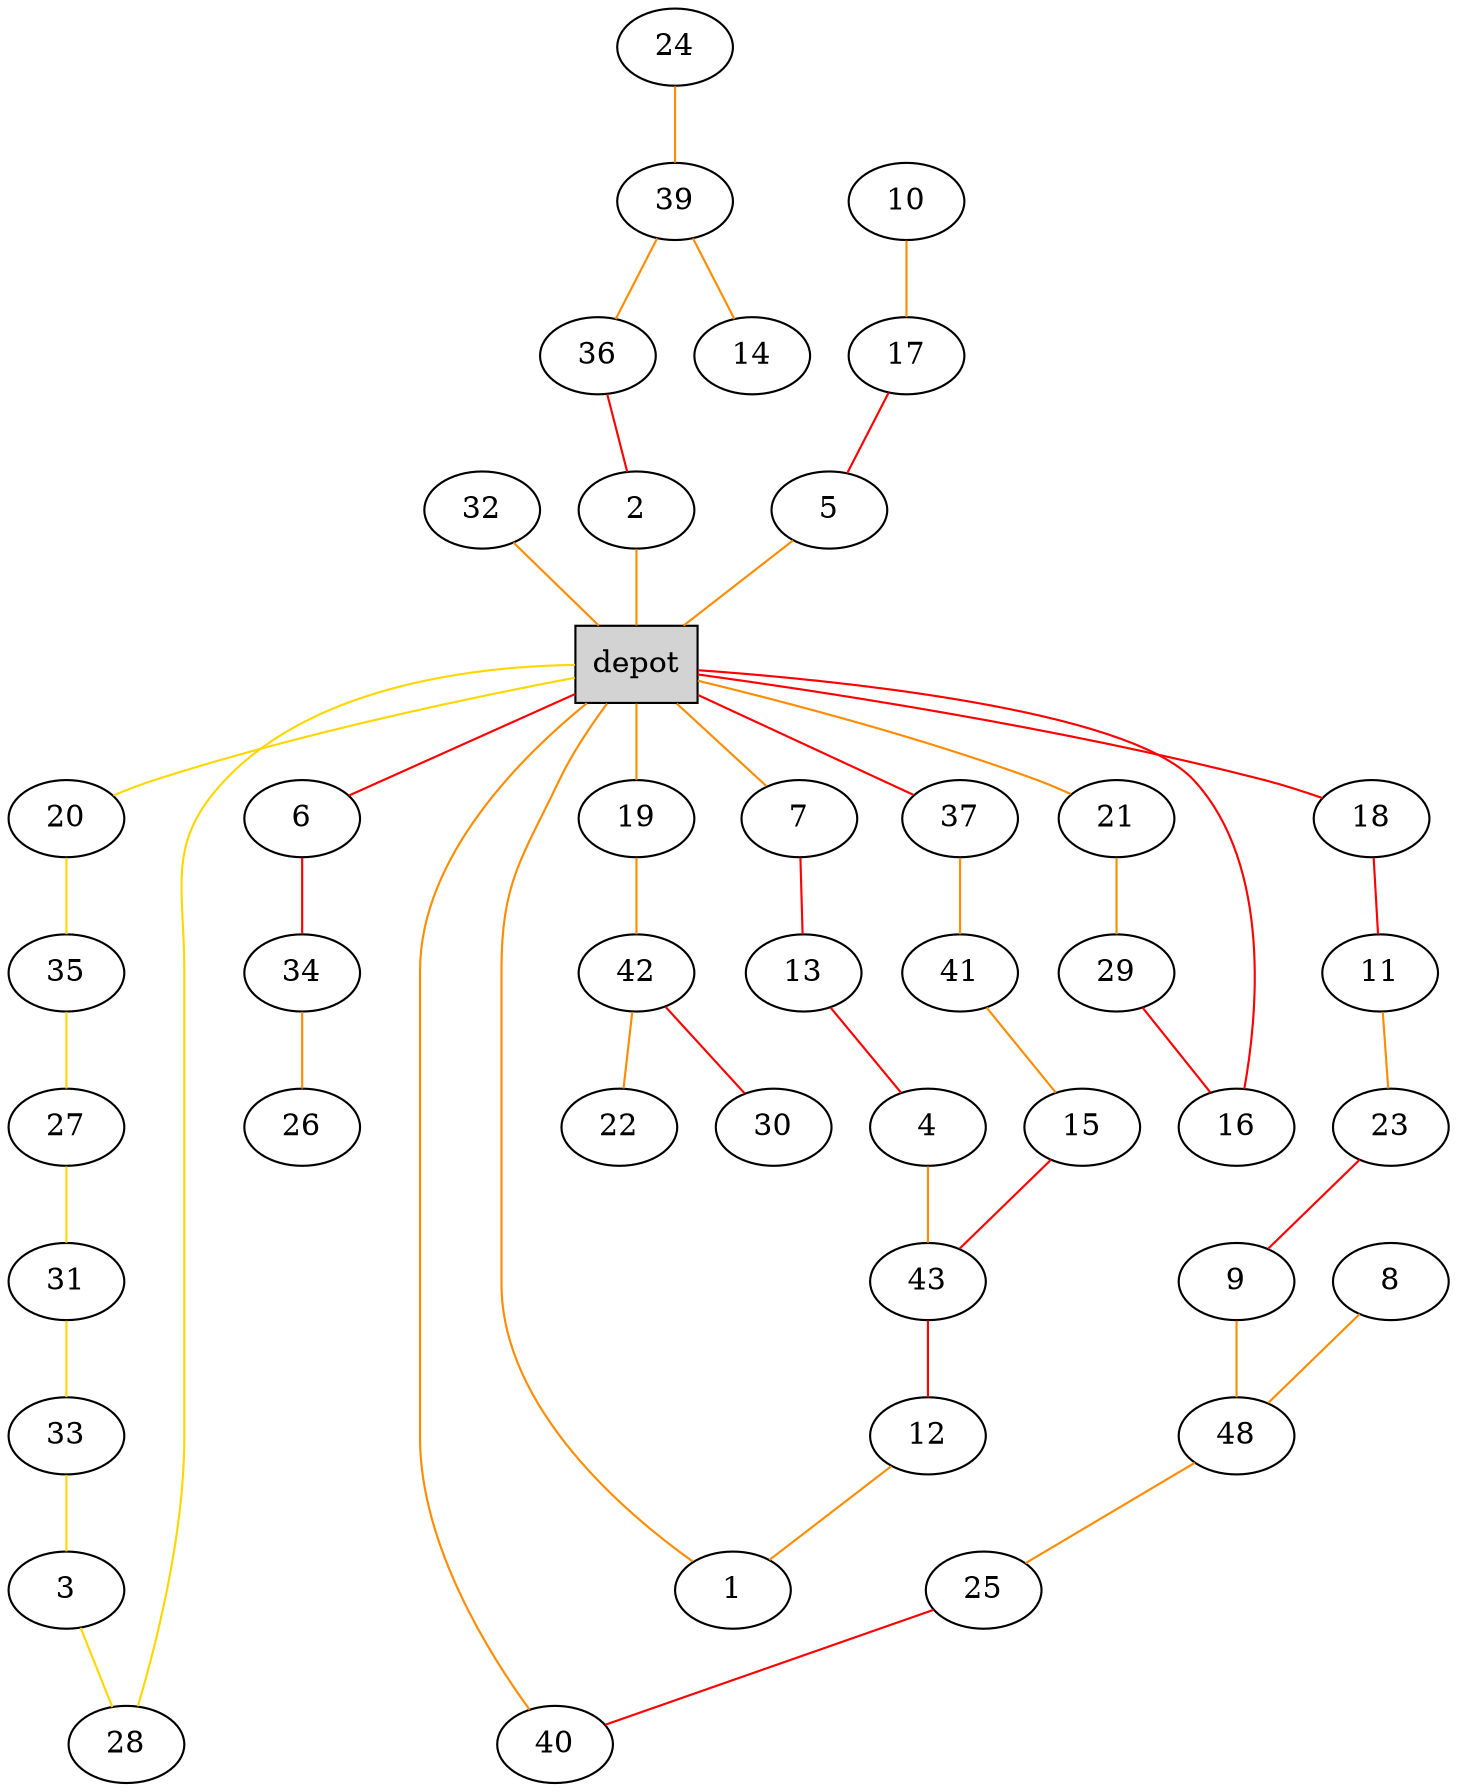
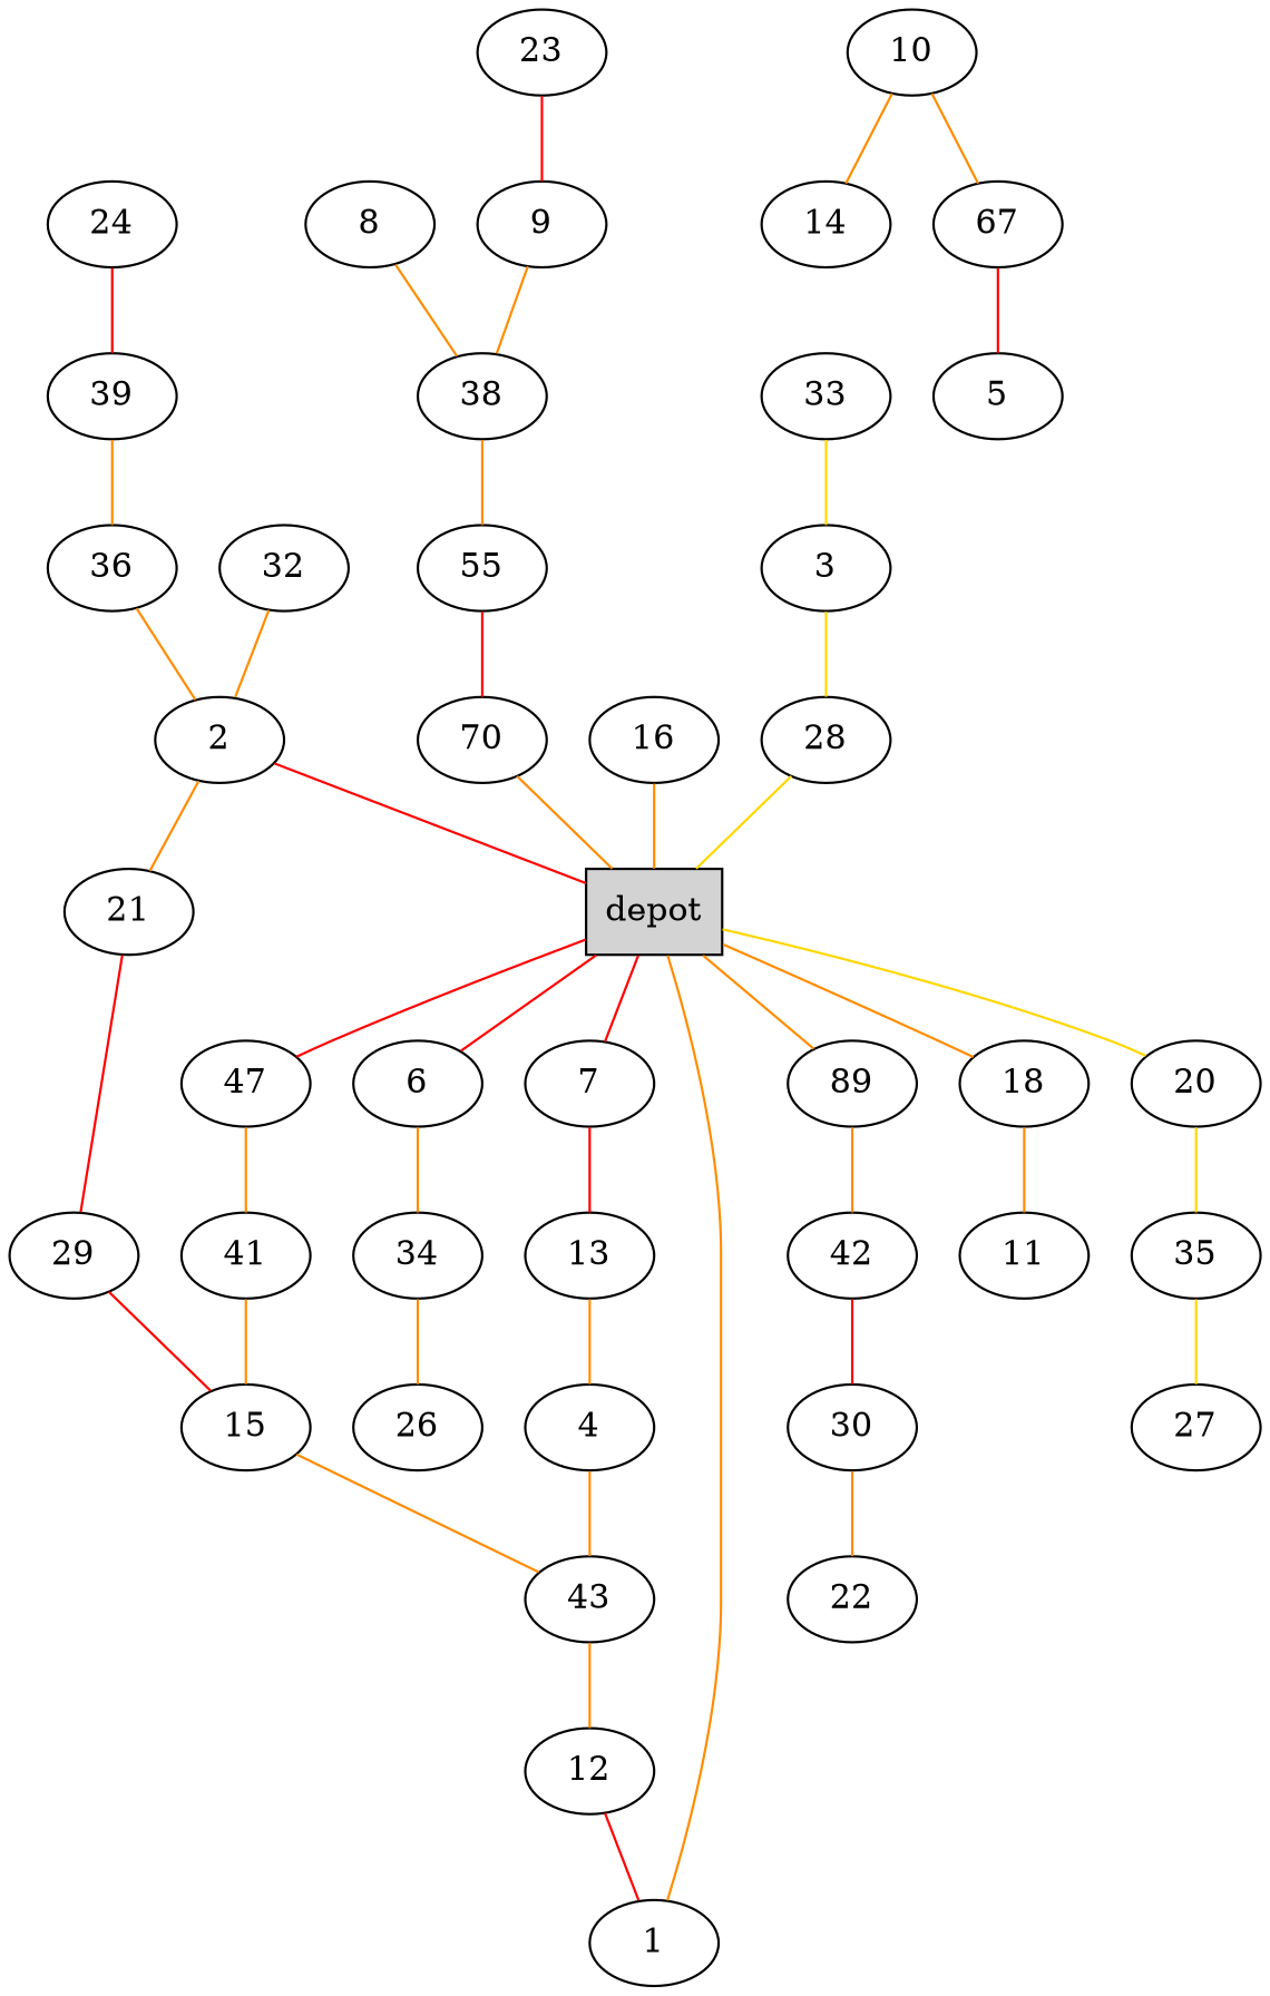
  graph {
    node [shape=ellipse]
    edge [color=darkorange]
    n1 [label=depot shape=box style=filled]
    18
    20
    6
    7
-   37
-   19
+   37 [label=47]
+   19 [label=89]
    21
    11
    35
    34
    13
    41
    42
    29
    23
    9
-   38 [label=48]
+   38
    32
    27
-   31
    33
    3
    28
    26
    24
    39
    14
    36
    2
    4
    43
    8
-   25
-   40
+   25 [label=55]
+   40 [label=70]
    15
    12
    1
    30
    22
    10
-   17
+   17 [label=67]
    5
    16
-   n1 -- 18 [color=red]
+   n1 -- 18
    n1 -- 20 [color=gold]
    n1 -- 6 [color=red]
-   n1 -- 7
+   n1 -- 7 [color=red]
    n1 -- 37 [color=red]
    n1 -- 19
-   n1 -- 21
-   18 -- 11 [color=red]
+   2 -- 21
+   18 -- 11
    20 -- 35 [color=gold]
-   6 -- 34 [color=red]
+   6 -- 34
    7 -- 13 [color=red]
    37 -- 41
    19 -- 42
-   21 -- 29
-   11 -- 23
+   21 -- 29 [color=red]
    35 -- 27 [color=gold]
    34 -- 26
-   13 -- 4 [color=red]
+   13 -- 4
    41 -- 15
    42 -- 30 [color=red]
-   29 -- 16 [color=red]
+   29 -- 15 [color=red]
    23 -- 9 [color=red]
    9 -- 38
    38 -- 25
-   32 -- n1
-   27 -- 31 [color=gold]
-   31 -- 33 [color=gold]
+   32 -- 2
    33 -- 3 [color=gold]
    3 -- 28 [color=gold]
    28 -- n1 [color=gold]
-   24 -- 39
-   39 -- 14
+   24 -- 39 [color=red]
+   10 -- 14
    39 -- 36
-   36 -- 2 [color=red]
-   2 -- n1
+   36 -- 2
+   2 -- n1 [color=red]
    4 -- 43
-   43 -- 12 [color=red]
+   43 -- 12
    8 -- 38
    25 -- 40 [color=red]
    40 -- n1
-   15 -- 43 [color=red]
-   12 -- 1
+   15 -- 43
+   12 -- 1 [color=red]
    1 -- n1
-   42 -- 22
+   30 -- 22
    10 -- 17
    17 -- 5 [color=red]
-   5 -- n1
-   16 -- n1 [color=red]
+   16 -- n1
  }
